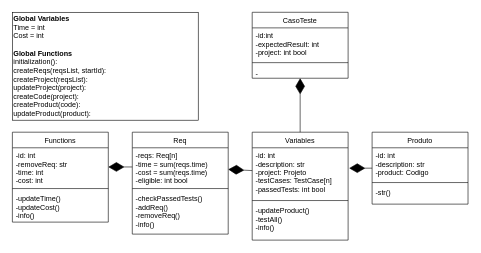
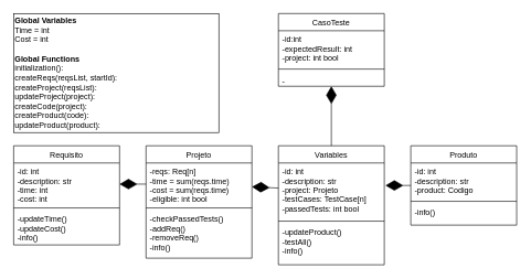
  <mxCell id="0" />
  <mxCell id="1" parent="0" />
  <mxCell id="2" value="&lt;div&gt;&lt;span&gt;&lt;b&gt;Global Variables&lt;/b&gt;&lt;/span&gt;&lt;/div&gt;&lt;div&gt;&lt;span&gt;Time = int&lt;/span&gt;&lt;/div&gt;&lt;div&gt;&lt;span&gt;Cost = int&lt;/span&gt;&lt;/div&gt;&lt;div&gt;&lt;span&gt;&lt;br&gt;&lt;/span&gt;&lt;/div&gt;&lt;div&gt;&lt;b&gt;Global Functions&lt;/b&gt;&lt;/div&gt;&lt;div&gt;&lt;div&gt;initialization():&lt;/div&gt;&lt;div&gt;createReqs(reqsList, startId):&lt;/div&gt;&lt;div&gt;createProject(reqsList):&lt;/div&gt;&lt;div&gt;updateProject(project):&lt;/div&gt;&lt;div&gt;createCode(project):&lt;/div&gt;&lt;div&gt;createProduct(code):&lt;/div&gt;&lt;div&gt;updateProduct(product):&lt;/div&gt;&lt;/div&gt;" style="rounded=0;whiteSpace=wrap;html=1;align=left;" parent="1" vertex="1"><mxGeometry x="20" y="20" width="310" height="180" as="geometry" /></mxCell>
- <mxCell id="3" value="Req" style="swimlane;fontStyle=0;align=center;verticalAlign=top;childLayout=stackLayout;horizontal=1;startSize=26;horizontalStack=0;resizeParent=1;resizeLast=0;collapsible=1;marginBottom=0;rounded=0;shadow=0;strokeWidth=1;" parent="1" vertex="1"><mxGeometry x="220" y="220" width="160" height="170" as="geometry"><mxRectangle x="130" y="380" width="160" height="26" as="alternateBounds" /></mxGeometry></mxCell>
+ <mxCell id="3" value="Projeto" style="swimlane;fontStyle=0;align=center;verticalAlign=top;childLayout=stackLayout;horizontal=1;startSize=26;horizontalStack=0;resizeParent=1;resizeLast=0;collapsible=1;marginBottom=0;rounded=0;shadow=0;strokeWidth=1;" parent="1" vertex="1"><mxGeometry x="220" y="220" width="160" height="170" as="geometry"><mxRectangle x="130" y="380" width="160" height="26" as="alternateBounds" /></mxGeometry></mxCell>
  <mxCell id="4" value="-reqs: Req[n]&#10;-time = sum(reqs.time)&#10;-cost = sum(reqs.time)&#10;-eligible: int bool" style="text;align=left;verticalAlign=top;spacingLeft=4;spacingRight=4;overflow=hidden;rotatable=0;points=[[0,0.5],[1,0.5]];portConstraint=eastwest;" parent="3" vertex="1"><mxGeometry y="26" width="160" height="64" as="geometry" /></mxCell>
  <mxCell id="5" value="" style="line;html=1;strokeWidth=1;align=left;verticalAlign=middle;spacingTop=-1;spacingLeft=3;spacingRight=3;rotatable=0;labelPosition=right;points=[];portConstraint=eastwest;" parent="3" vertex="1"><mxGeometry y="90" width="160" height="8" as="geometry" /></mxCell>
  <mxCell id="6" value="-checkPassedTests()&#10;-addReq()&#10;-removeReq()&#10;-info()" style="text;align=left;verticalAlign=top;spacingLeft=4;spacingRight=4;overflow=hidden;rotatable=0;points=[[0,0.5],[1,0.5]];portConstraint=eastwest;fontStyle=0" parent="3" vertex="1"><mxGeometry y="98" width="160" height="72" as="geometry" /></mxCell>
  <mxCell id="7" value="Variables" style="swimlane;fontStyle=0;align=center;verticalAlign=top;childLayout=stackLayout;horizontal=1;startSize=26;horizontalStack=0;resizeParent=1;resizeLast=0;collapsible=1;marginBottom=0;rounded=0;shadow=0;strokeWidth=1;" parent="1" vertex="1"><mxGeometry x="420" y="220" width="160" height="180" as="geometry"><mxRectangle x="220" y="120" width="160" height="26" as="alternateBounds" /></mxGeometry></mxCell>
  <mxCell id="8" value="-id: int&#10;-description: str&#10;-project: Projeto&#10;-testCases: TestCase[n]&#10;-passedTests: int bool" style="text;align=left;verticalAlign=top;spacingLeft=4;spacingRight=4;overflow=hidden;rotatable=0;points=[[0,0.5],[1,0.5]];portConstraint=eastwest;" parent="7" vertex="1"><mxGeometry y="26" width="160" height="84" as="geometry" /></mxCell>
  <mxCell id="9" value="" style="line;html=1;strokeWidth=1;align=left;verticalAlign=middle;spacingTop=-1;spacingLeft=3;spacingRight=3;rotatable=0;labelPosition=right;points=[];portConstraint=eastwest;" parent="7" vertex="1"><mxGeometry y="110" width="160" height="8" as="geometry" /></mxCell>
  <mxCell id="10" value="-updateProduct()&#10;-testAll()&#10;-info()&#10;" style="text;align=left;verticalAlign=top;spacingLeft=4;spacingRight=4;overflow=hidden;rotatable=0;points=[[0,0.5],[1,0.5]];portConstraint=eastwest;" parent="7" vertex="1"><mxGeometry y="118" width="160" height="52" as="geometry" /></mxCell>
  <mxCell id="11" value="CasoTeste" style="swimlane;fontStyle=0;align=center;verticalAlign=top;childLayout=stackLayout;horizontal=1;startSize=26;horizontalStack=0;resizeParent=1;resizeLast=0;collapsible=1;marginBottom=0;rounded=0;shadow=0;strokeWidth=1;" parent="1" vertex="1"><mxGeometry x="420" y="20" width="160" height="110" as="geometry"><mxRectangle x="220" y="120" width="160" height="26" as="alternateBounds" /></mxGeometry></mxCell>
  <mxCell id="12" value="-id:int&#10;-expectedResult: int&#10;-project: int bool" style="text;align=left;verticalAlign=top;spacingLeft=4;spacingRight=4;overflow=hidden;rotatable=0;points=[[0,0.5],[1,0.5]];portConstraint=eastwest;" parent="11" vertex="1"><mxGeometry y="26" width="160" height="54" as="geometry" /></mxCell>
  <mxCell id="13" value="" style="line;html=1;strokeWidth=1;align=left;verticalAlign=middle;spacingTop=-1;spacingLeft=3;spacingRight=3;rotatable=0;labelPosition=right;points=[];portConstraint=eastwest;" parent="11" vertex="1"><mxGeometry y="80" width="160" height="8" as="geometry" /></mxCell>
  <mxCell id="14" value="-" style="text;align=left;verticalAlign=top;spacingLeft=4;spacingRight=4;overflow=hidden;rotatable=0;points=[[0,0.5],[1,0.5]];portConstraint=eastwest;" parent="11" vertex="1"><mxGeometry y="88" width="160" height="22" as="geometry" /></mxCell>
  <mxCell id="15" value="Produto" style="swimlane;fontStyle=0;align=center;verticalAlign=top;childLayout=stackLayout;horizontal=1;startSize=26;horizontalStack=0;resizeParent=1;resizeLast=0;collapsible=1;marginBottom=0;rounded=0;shadow=0;strokeWidth=1;" parent="1" vertex="1"><mxGeometry x="620" y="220" width="160" height="120" as="geometry"><mxRectangle x="220" y="120" width="160" height="26" as="alternateBounds" /></mxGeometry></mxCell>
  <mxCell id="16" value="-id: int&#10;-description: str&#10;-product: Codigo&#10;" style="text;align=left;verticalAlign=top;spacingLeft=4;spacingRight=4;overflow=hidden;rotatable=0;points=[[0,0.5],[1,0.5]];portConstraint=eastwest;" parent="15" vertex="1"><mxGeometry y="26" width="160" height="54" as="geometry" /></mxCell>
  <mxCell id="17" value="" style="line;html=1;strokeWidth=1;align=left;verticalAlign=middle;spacingTop=-1;spacingLeft=3;spacingRight=3;rotatable=0;labelPosition=right;points=[];portConstraint=eastwest;" parent="15" vertex="1"><mxGeometry y="80" width="160" height="8" as="geometry" /></mxCell>
- <mxCell id="18" value="-str()" style="text;align=left;verticalAlign=top;spacingLeft=4;spacingRight=4;overflow=hidden;rotatable=0;points=[[0,0.5],[1,0.5]];portConstraint=eastwest;" parent="15" vertex="1"><mxGeometry y="88" width="160" height="32" as="geometry" /></mxCell>
- <mxCell id="19" value="Functions" style="swimlane;fontStyle=0;align=center;verticalAlign=top;childLayout=stackLayout;horizontal=1;startSize=26;horizontalStack=0;resizeParent=1;resizeLast=0;collapsible=1;marginBottom=0;rounded=0;shadow=0;strokeWidth=1;" parent="1" vertex="1"><mxGeometry x="20" y="220" width="160" height="150" as="geometry"><mxRectangle x="220" y="120" width="160" height="26" as="alternateBounds" /></mxGeometry></mxCell>
- <mxCell id="20" value="-id: int&#10;-removeReq: str&#10;-time: int&#10;-cost: int" style="text;align=left;verticalAlign=top;spacingLeft=4;spacingRight=4;overflow=hidden;rotatable=0;points=[[0,0.5],[1,0.5]];portConstraint=eastwest;" parent="19" vertex="1"><mxGeometry y="26" width="160" height="64" as="geometry" /></mxCell>
+ <mxCell id="18" value="-info()" style="text;align=left;verticalAlign=top;spacingLeft=4;spacingRight=4;overflow=hidden;rotatable=0;points=[[0,0.5],[1,0.5]];portConstraint=eastwest;" parent="15" vertex="1"><mxGeometry y="88" width="160" height="32" as="geometry" /></mxCell>
+ <mxCell id="19" value="Requisito" style="swimlane;fontStyle=0;align=center;verticalAlign=top;childLayout=stackLayout;horizontal=1;startSize=26;horizontalStack=0;resizeParent=1;resizeLast=0;collapsible=1;marginBottom=0;rounded=0;shadow=0;strokeWidth=1;" parent="1" vertex="1"><mxGeometry x="20" y="220" width="160" height="150" as="geometry"><mxRectangle x="220" y="120" width="160" height="26" as="alternateBounds" /></mxGeometry></mxCell>
+ <mxCell id="20" value="-id: int&#10;-description: str&#10;-time: int&#10;-cost: int" style="text;align=left;verticalAlign=top;spacingLeft=4;spacingRight=4;overflow=hidden;rotatable=0;points=[[0,0.5],[1,0.5]];portConstraint=eastwest;" parent="19" vertex="1"><mxGeometry y="26" width="160" height="64" as="geometry" /></mxCell>
  <mxCell id="21" value="" style="line;html=1;strokeWidth=1;align=left;verticalAlign=middle;spacingTop=-1;spacingLeft=3;spacingRight=3;rotatable=0;labelPosition=right;points=[];portConstraint=eastwest;" parent="19" vertex="1"><mxGeometry y="90" width="160" height="8" as="geometry" /></mxCell>
  <mxCell id="22" value="-updateTime()&#10;-updateCost()&#10;-info()" style="text;align=left;verticalAlign=top;spacingLeft=4;spacingRight=4;overflow=hidden;rotatable=0;points=[[0,0.5],[1,0.5]];portConstraint=eastwest;" parent="19" vertex="1"><mxGeometry y="98" width="160" height="52" as="geometry" /></mxCell>
  <mxCell id="23" value="" style="endArrow=diamondThin;endFill=1;endSize=24;html=1;exitX=0;exitY=0.5;exitDx=0;exitDy=0;entryX=1.011;entryY=0.405;entryDx=0;entryDy=0;entryPerimeter=0;" edge="1" parent="1" source="15" target="8"><mxGeometry width="160" relative="1" as="geometry"><mxPoint x="340" y="340" as="sourcePoint" /><mxPoint x="582" y="277" as="targetPoint" /></mxGeometry></mxCell>
  <mxCell id="24" value="" style="endArrow=diamondThin;endFill=1;endSize=24;html=1;" edge="1" parent="1" source="8" target="4"><mxGeometry width="160" relative="1" as="geometry"><mxPoint x="340" y="340" as="sourcePoint" /><mxPoint x="500" y="340" as="targetPoint" /></mxGeometry></mxCell>
  <mxCell id="25" value="" style="endArrow=diamondThin;endFill=1;endSize=24;html=1;" edge="1" parent="1" source="4" target="20"><mxGeometry width="160" relative="1" as="geometry"><mxPoint x="260" y="340" as="sourcePoint" /><mxPoint x="420" y="340" as="targetPoint" /></mxGeometry></mxCell>
  <mxCell id="26" value="" style="endArrow=diamondThin;endFill=1;endSize=24;html=1;exitX=0.5;exitY=0;exitDx=0;exitDy=0;" edge="1" parent="1" source="7" target="14"><mxGeometry width="160" relative="1" as="geometry"><mxPoint x="300" y="350" as="sourcePoint" /><mxPoint x="460" y="350" as="targetPoint" /></mxGeometry></mxCell>
